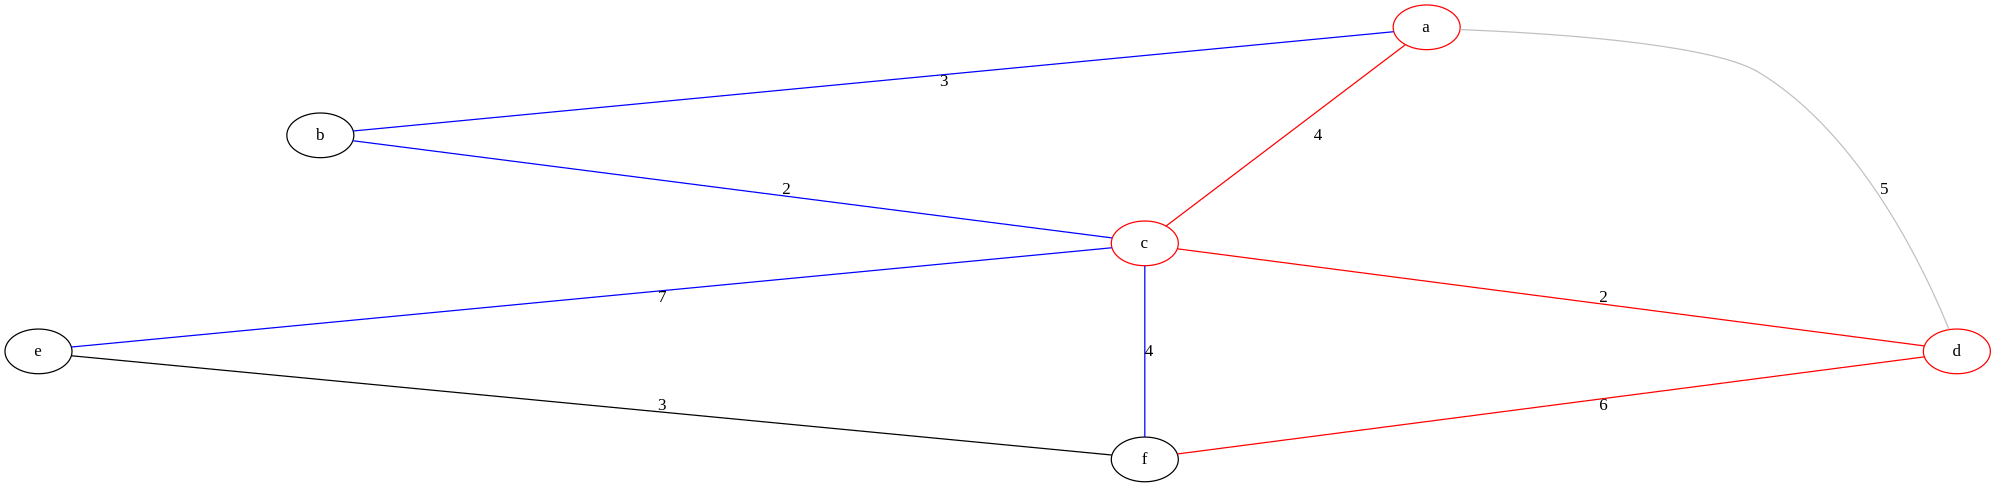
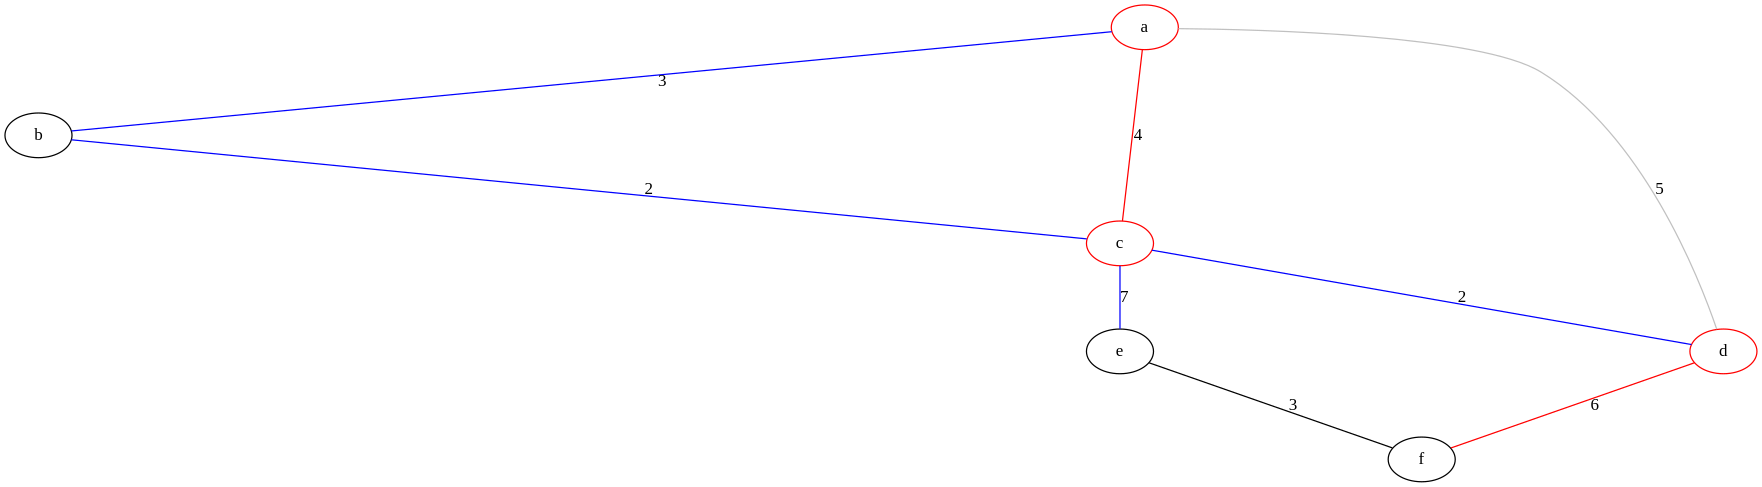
  digraph {
    fontname="Liberation Serif"
    nodesep=6.0
    splines=true
    node [fontname="Liberation Serif"]
    edge [color=blue dir=none fontname="Liberation Serif"]
    a [color=red]
    b
    c [color=red]
    d [color=red]
    e
    f
    a -> b [label=3]
    a -> c [color=red label=4]
    a -> d [color=grey label=5]
    b -> c [label=2]
-   c -> d [color=red label=2]
+   c -> d [label=2]
    c -> e [label=7]
-   c -> f [label=4]
    d -> f [color=red label=6]
    e -> f [label=3 color=""]
  }
